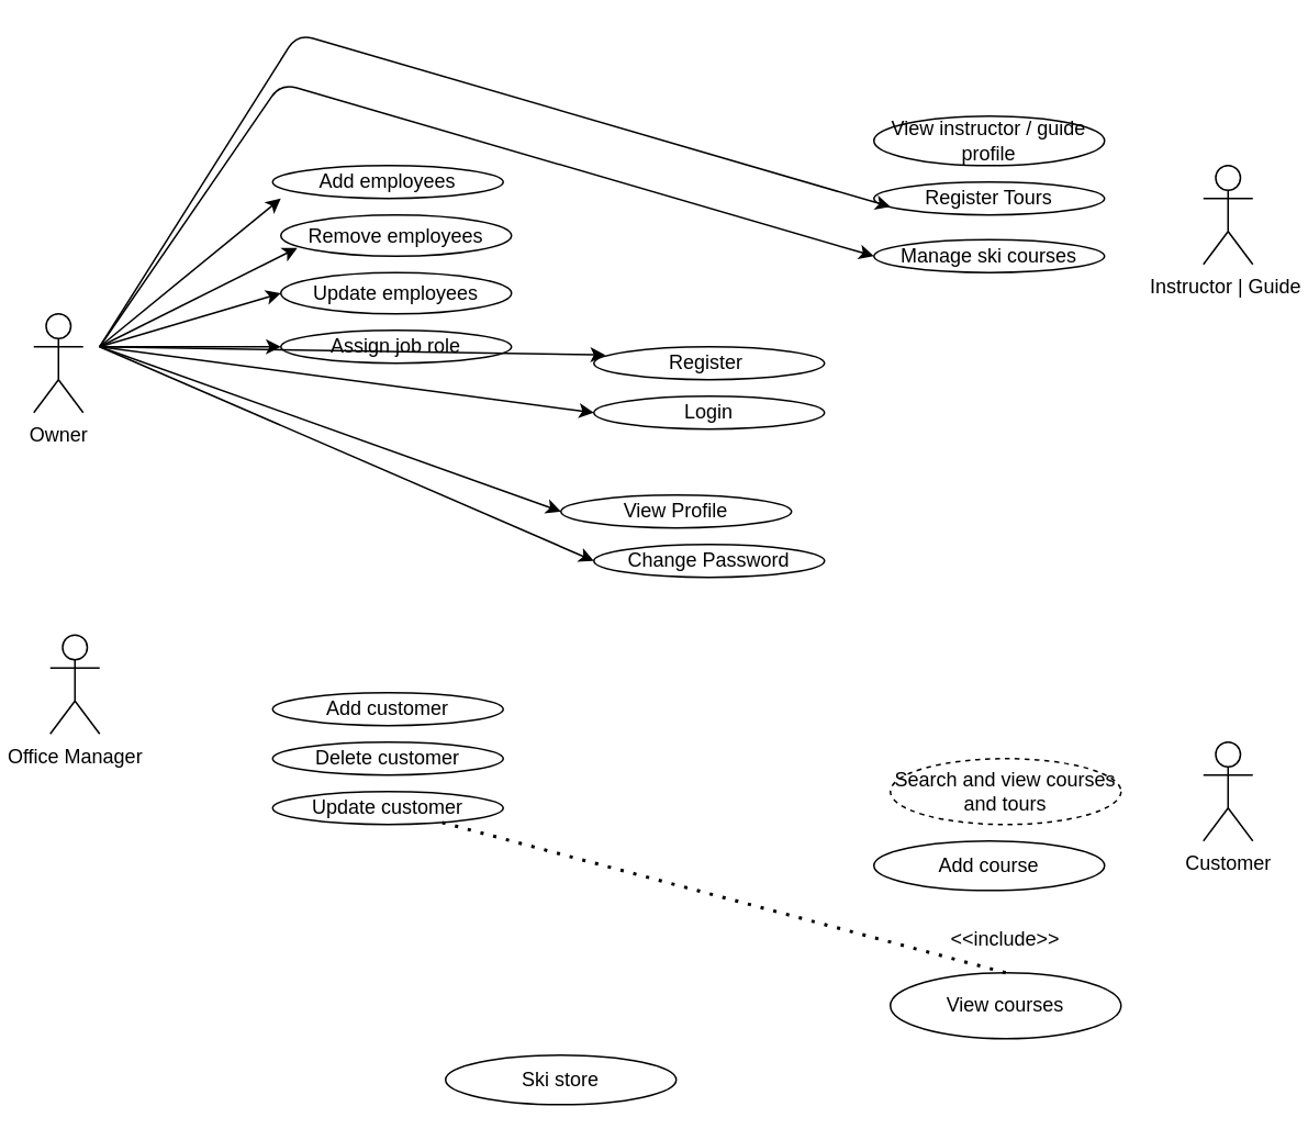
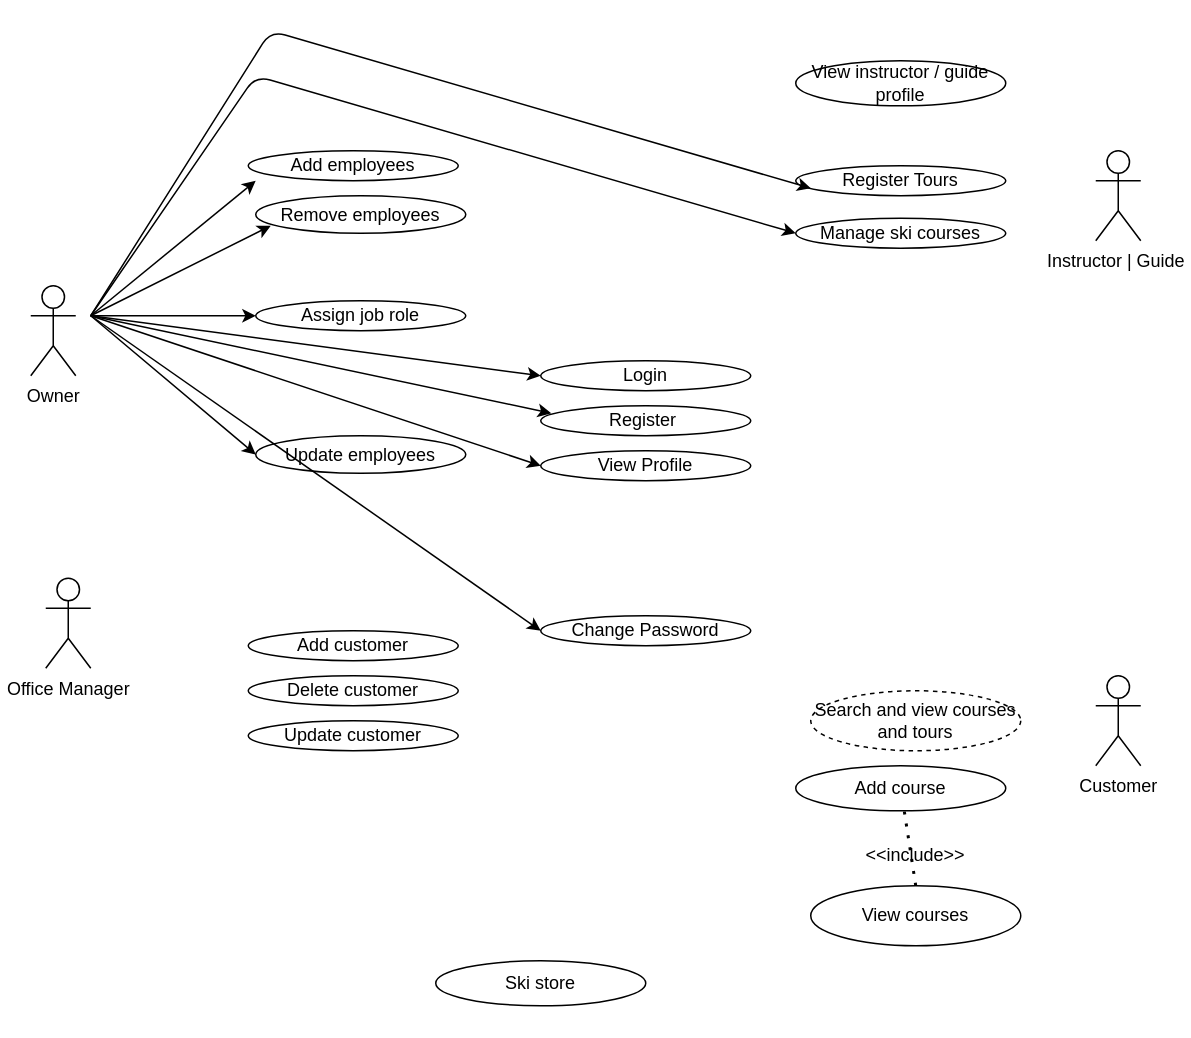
  <mxCell id="0" />
  <mxCell id="1" parent="0" />
  <mxCell id="2" value="Owner" style="shape=umlActor;verticalLabelPosition=bottom;verticalAlign=top;html=1;" parent="1" vertex="1"><mxGeometry x="20" y="190" width="30" height="60" as="geometry" /></mxCell>
  <mxCell id="3" value="Office Manager" style="shape=umlActor;verticalLabelPosition=bottom;verticalAlign=top;html=1;" parent="1" vertex="1"><mxGeometry x="30" y="385" width="30" height="60" as="geometry" /></mxCell>
  <mxCell id="4" value="Instructor | Guide&amp;nbsp;" style="shape=umlActor;verticalLabelPosition=bottom;verticalAlign=top;html=1;" parent="1" vertex="1"><mxGeometry x="730" y="100" width="30" height="60" as="geometry" /></mxCell>
  <mxCell id="5" value="Customer&lt;br&gt;" style="shape=umlActor;verticalLabelPosition=bottom;verticalAlign=top;html=1;" parent="1" vertex="1"><mxGeometry x="730" y="450" width="30" height="60" as="geometry" /></mxCell>
  <mxCell id="6" value="Add employees" style="ellipse;whiteSpace=wrap;html=1;" parent="1" vertex="1"><mxGeometry x="165" y="100" width="140" height="20" as="geometry" /></mxCell>
  <mxCell id="7" value="Search and view courses and tours" style="ellipse;whiteSpace=wrap;html=1;dashed=1;" parent="1" vertex="1"><mxGeometry x="540" y="460" width="140" height="40" as="geometry" /></mxCell>
  <mxCell id="8" value="Register Tours" style="ellipse;whiteSpace=wrap;html=1;" parent="1" vertex="1"><mxGeometry x="530" y="110" width="140" height="20" as="geometry" /></mxCell>
  <mxCell id="9" value="Add customer" style="ellipse;whiteSpace=wrap;html=1;" vertex="1" parent="1"><mxGeometry x="165" y="420" width="140" height="20" as="geometry" /></mxCell>
- <mxCell id="10" value="Register&amp;nbsp;" style="ellipse;whiteSpace=wrap;html=1;" vertex="1" parent="1"><mxGeometry x="360" y="210" width="140" height="20" as="geometry" /></mxCell>
- <mxCell id="11" value="View Profile" style="ellipse;whiteSpace=wrap;html=1;" vertex="1" parent="1"><mxGeometry x="340" y="300" width="140" height="20" as="geometry" /></mxCell>
- <mxCell id="12" value="Change Password" style="ellipse;whiteSpace=wrap;html=1;" vertex="1" parent="1"><mxGeometry x="360" y="330" width="140" height="20" as="geometry" /></mxCell>
+ <mxCell id="10" value="Register&amp;nbsp;" style="ellipse;whiteSpace=wrap;html=1;" vertex="1" parent="1"><mxGeometry x="360" y="270" width="140" height="20" as="geometry" /></mxCell>
+ <mxCell id="11" value="View Profile" style="ellipse;whiteSpace=wrap;html=1;" vertex="1" parent="1"><mxGeometry x="360" y="300" width="140" height="20" as="geometry" /></mxCell>
+ <mxCell id="12" value="Change Password" style="ellipse;whiteSpace=wrap;html=1;" vertex="1" parent="1"><mxGeometry x="360" y="410" width="140" height="20" as="geometry" /></mxCell>
  <mxCell id="13" value="Remove employees" style="ellipse;whiteSpace=wrap;html=1;" vertex="1" parent="1"><mxGeometry x="170" y="130" width="140" height="25" as="geometry" /></mxCell>
- <mxCell id="14" value="Update employees" style="ellipse;whiteSpace=wrap;html=1;" vertex="1" parent="1"><mxGeometry x="170" y="165" width="140" height="25" as="geometry" /></mxCell>
+ <mxCell id="14" value="Update employees" style="ellipse;whiteSpace=wrap;html=1;" vertex="1" parent="1"><mxGeometry x="170" y="290" width="140" height="25" as="geometry" /></mxCell>
  <mxCell id="15" value="Delete customer" style="ellipse;whiteSpace=wrap;html=1;" vertex="1" parent="1"><mxGeometry x="165" y="450" width="140" height="20" as="geometry" /></mxCell>
  <mxCell id="16" value="Update customer" style="ellipse;whiteSpace=wrap;html=1;" vertex="1" parent="1"><mxGeometry x="165" y="480" width="140" height="20" as="geometry" /></mxCell>
  <mxCell id="17" value="Add course" style="ellipse;whiteSpace=wrap;html=1;" vertex="1" parent="1"><mxGeometry x="530" y="510" width="140" height="30" as="geometry" /></mxCell>
  <mxCell id="18" value="View courses" style="ellipse;whiteSpace=wrap;html=1;" vertex="1" parent="1"><mxGeometry x="540" y="590" width="140" height="40" as="geometry" /></mxCell>
- <mxCell id="19" value="" style="endArrow=none;dashed=1;html=1;dashPattern=1 3;strokeWidth=2;exitX=0.5;exitY=0;exitDx=0;exitDy=0;" edge="1" parent="1" source="18" target="16"><mxGeometry width="50" height="50" relative="1" as="geometry"><mxPoint x="575" y="595" as="sourcePoint" /><mxPoint x="625" y="545" as="targetPoint" /></mxGeometry></mxCell>
+ <mxCell id="19" value="" style="endArrow=none;dashed=1;html=1;dashPattern=1 3;strokeWidth=2;exitX=0.5;exitY=0;exitDx=0;exitDy=0;" edge="1" parent="1" source="18" target="17"><mxGeometry width="50" height="50" relative="1" as="geometry"><mxPoint x="575" y="595" as="sourcePoint" /><mxPoint x="625" y="545" as="targetPoint" /></mxGeometry></mxCell>
  <mxCell id="20" value="&amp;lt;&amp;lt;include&amp;gt;&amp;gt;" style="text;html=1;strokeColor=none;fillColor=none;align=center;verticalAlign=middle;whiteSpace=wrap;rounded=0;" vertex="1" parent="1"><mxGeometry x="590" y="560" width="40" height="20" as="geometry" /></mxCell>
  <mxCell id="21" value="Manage ski courses" style="ellipse;whiteSpace=wrap;html=1;" vertex="1" parent="1"><mxGeometry x="530" y="145" width="140" height="20" as="geometry" /></mxCell>
- <mxCell id="22" value="Ski store" style="ellipse;whiteSpace=wrap;html=1;" vertex="1" parent="1"><mxGeometry x="270" y="640" width="140" height="30" as="geometry" /></mxCell>
+ <mxCell id="22" value="Ski store" style="ellipse;whiteSpace=wrap;html=1;" vertex="1" parent="1"><mxGeometry x="290" y="640" width="140" height="30" as="geometry" /></mxCell>
  <mxCell id="23" value="Assign job role" style="ellipse;whiteSpace=wrap;html=1;" vertex="1" parent="1"><mxGeometry x="170" y="200" width="140" height="20" as="geometry" /></mxCell>
  <mxCell id="24" value="Login" style="ellipse;whiteSpace=wrap;html=1;" vertex="1" parent="1"><mxGeometry x="360" y="240" width="140" height="20" as="geometry" /></mxCell>
- <mxCell id="25" value="View instructor / guide profile" style="ellipse;whiteSpace=wrap;html=1;" vertex="1" parent="1"><mxGeometry x="530" y="70" width="140" height="30" as="geometry" /></mxCell>
+ <mxCell id="25" value="View instructor / guide profile" style="ellipse;whiteSpace=wrap;html=1;" vertex="1" parent="1"><mxGeometry x="530" y="40" width="140" height="30" as="geometry" /></mxCell>
  <mxCell id="26" value="" style="endArrow=classic;html=1;" edge="1" parent="1"><mxGeometry width="50" height="50" relative="1" as="geometry"><mxPoint x="60" y="210" as="sourcePoint" /><mxPoint x="170" y="120" as="targetPoint" /></mxGeometry></mxCell>
  <mxCell id="27" value="" style="endArrow=classic;html=1;" edge="1" parent="1"><mxGeometry width="50" height="50" relative="1" as="geometry"><mxPoint x="60" y="210" as="sourcePoint" /><mxPoint x="180" y="150" as="targetPoint" /></mxGeometry></mxCell>
  <mxCell id="28" value="" style="endArrow=classic;html=1;entryX=0;entryY=0.5;entryDx=0;entryDy=0;" edge="1" parent="1" target="14"><mxGeometry width="50" height="50" relative="1" as="geometry"><mxPoint x="60" y="210" as="sourcePoint" /><mxPoint x="190" y="160" as="targetPoint" /></mxGeometry></mxCell>
  <mxCell id="29" value="" style="endArrow=classic;html=1;entryX=0;entryY=0.5;entryDx=0;entryDy=0;" edge="1" parent="1" target="23"><mxGeometry width="50" height="50" relative="1" as="geometry"><mxPoint x="60" y="210" as="sourcePoint" /><mxPoint x="190" y="187.5" as="targetPoint" /></mxGeometry></mxCell>
  <mxCell id="30" value="" style="endArrow=classic;html=1;entryX=0;entryY=0.5;entryDx=0;entryDy=0;" edge="1" parent="1" target="21"><mxGeometry width="50" height="50" relative="1" as="geometry"><mxPoint x="60" y="210" as="sourcePoint" /><mxPoint x="170" y="45" as="targetPoint" /><Array as="points"><mxPoint x="170" y="50" /></Array></mxGeometry></mxCell>
  <mxCell id="31" value="" style="endArrow=classic;html=1;entryX=0;entryY=0.5;entryDx=0;entryDy=0;" edge="1" parent="1"><mxGeometry width="50" height="50" relative="1" as="geometry"><mxPoint x="60" y="210" as="sourcePoint" /><mxPoint x="540" y="125" as="targetPoint" /><Array as="points"><mxPoint x="180" y="20" /></Array></mxGeometry></mxCell>
  <mxCell id="32" value="" style="endArrow=classic;html=1;entryX=0;entryY=0.5;entryDx=0;entryDy=0;" edge="1" parent="1" target="24"><mxGeometry width="50" height="50" relative="1" as="geometry"><mxPoint x="60" y="210" as="sourcePoint" /><mxPoint x="350" y="250" as="targetPoint" /></mxGeometry></mxCell>
  <mxCell id="33" value="" style="endArrow=classic;html=1;entryX=0.05;entryY=0.25;entryDx=0;entryDy=0;entryPerimeter=0;" edge="1" parent="1" target="10"><mxGeometry width="50" height="50" relative="1" as="geometry"><mxPoint x="60" y="210" as="sourcePoint" /><mxPoint x="370" y="260" as="targetPoint" /></mxGeometry></mxCell>
  <mxCell id="34" value="" style="endArrow=classic;html=1;entryX=0;entryY=0.5;entryDx=0;entryDy=0;" edge="1" parent="1" target="11"><mxGeometry width="50" height="50" relative="1" as="geometry"><mxPoint x="60" y="210" as="sourcePoint" /><mxPoint x="377" y="285" as="targetPoint" /></mxGeometry></mxCell>
  <mxCell id="35" value="" style="endArrow=classic;html=1;entryX=0;entryY=0.5;entryDx=0;entryDy=0;" edge="1" parent="1" target="12"><mxGeometry width="50" height="50" relative="1" as="geometry"><mxPoint x="60" y="210" as="sourcePoint" /><mxPoint x="370" y="320" as="targetPoint" /></mxGeometry></mxCell>
